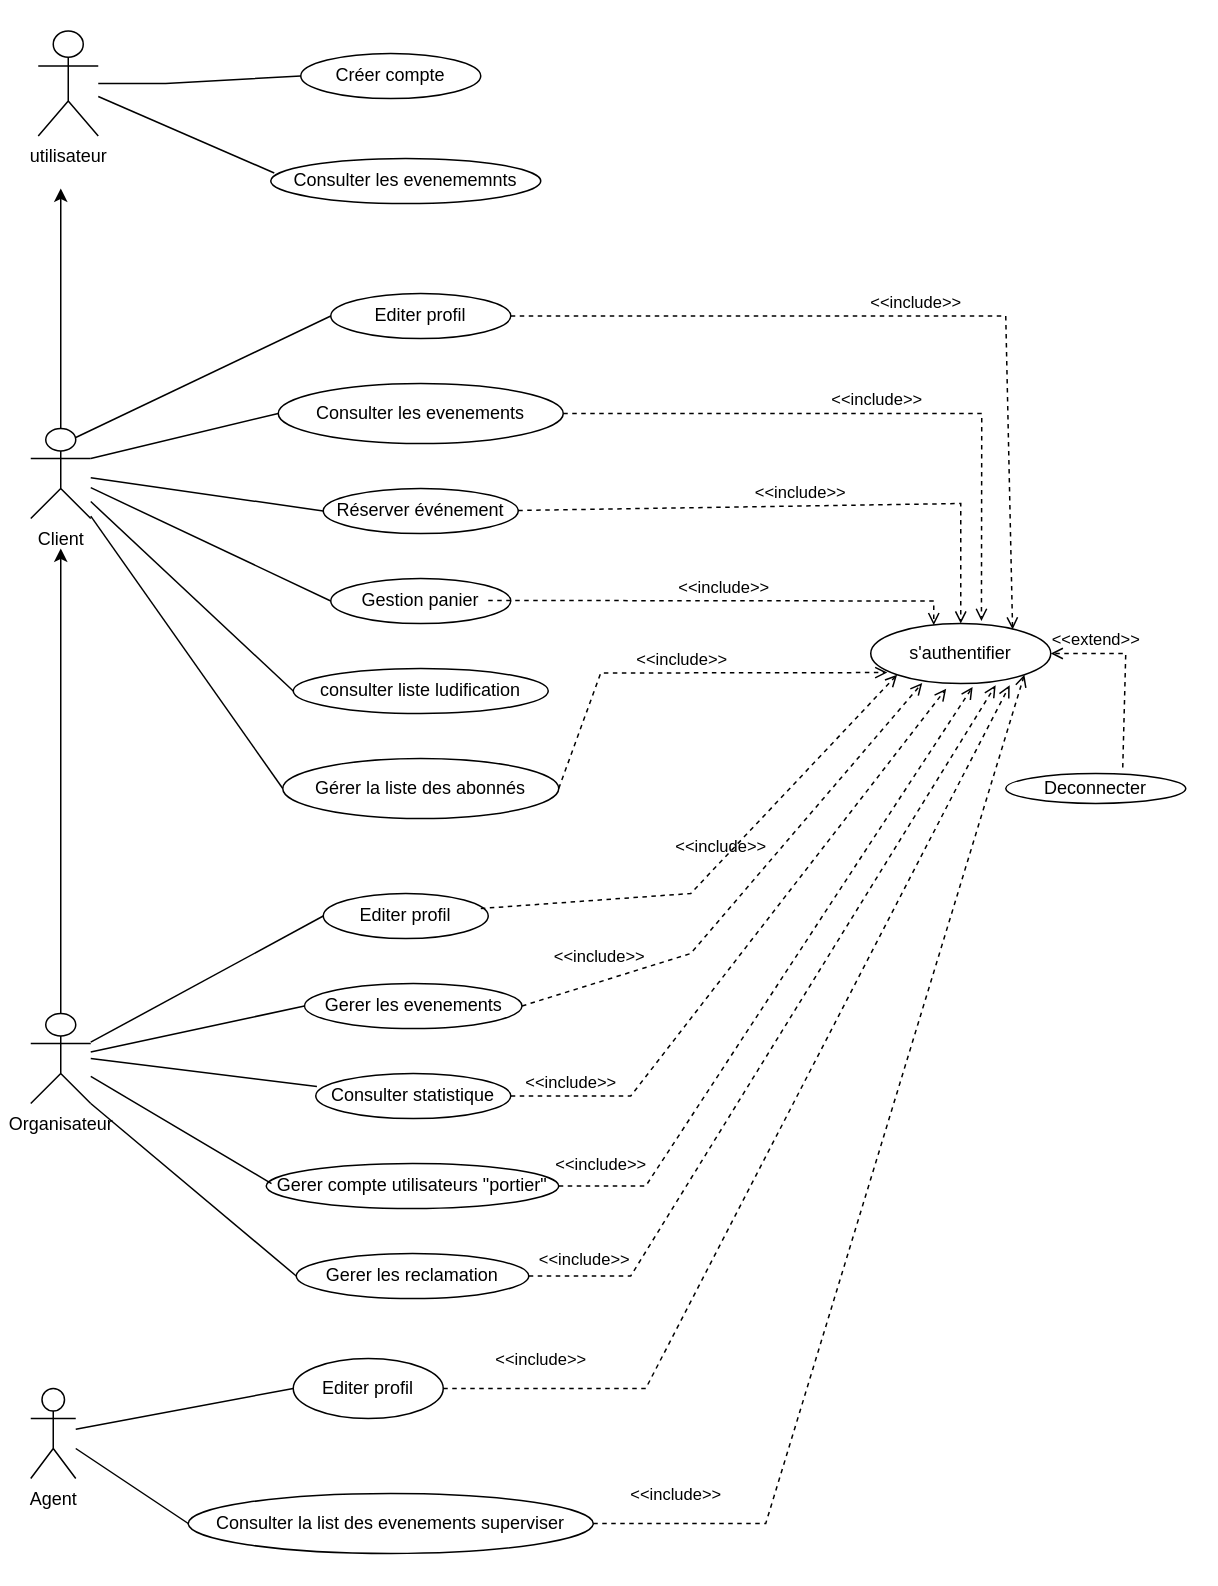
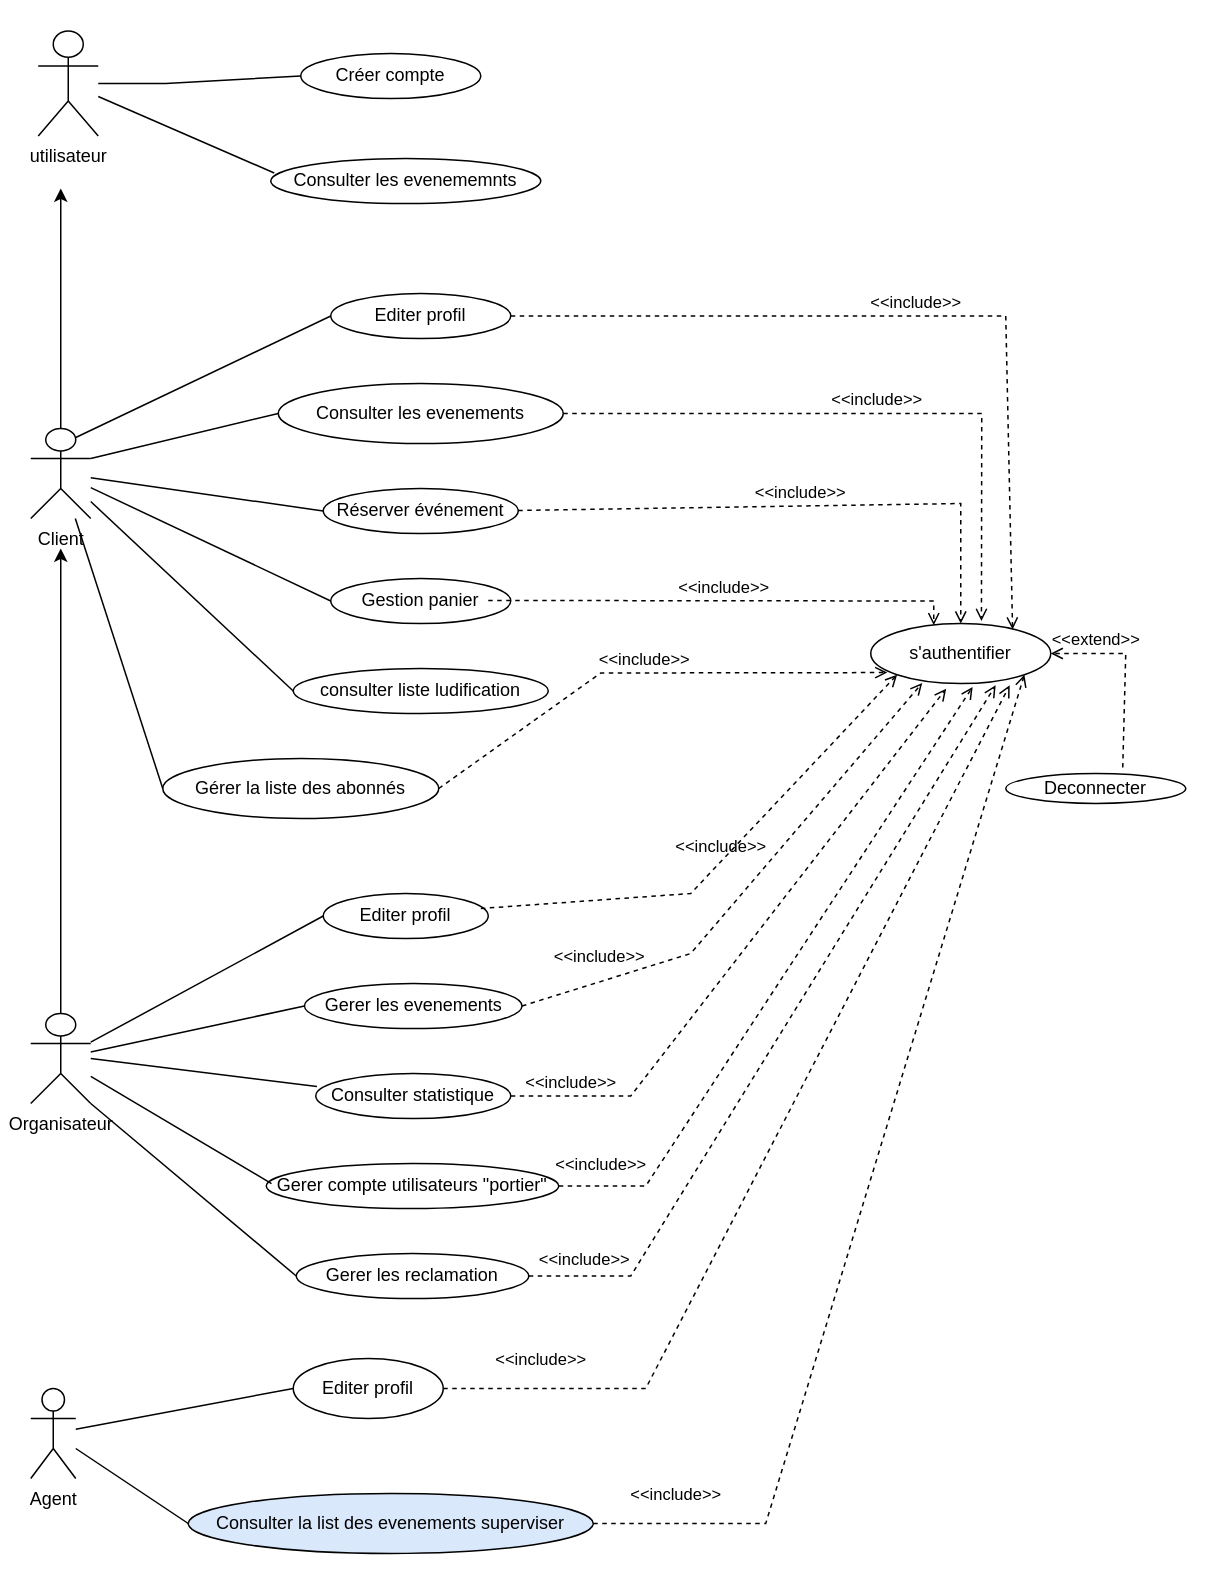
  <mxCell id="0" />
  <mxCell id="1" parent="0" />
  <mxCell id="2" value="utilisateur" style="shape=umlActor;verticalLabelPosition=bottom;verticalAlign=top;html=1;outlineConnect=0;" vertex="1" parent="1"><mxGeometry x="25" y="20" width="40" height="70" as="geometry" /></mxCell>
  <mxCell id="3" value="Créer compte" style="ellipse;whiteSpace=wrap;html=1;" vertex="1" parent="1"><mxGeometry x="200" y="35" width="120" height="30" as="geometry" /></mxCell>
  <mxCell id="4" value="Consulter les evenememnts" style="ellipse;whiteSpace=wrap;html=1;" vertex="1" parent="1"><mxGeometry x="180" y="105" width="180" height="30" as="geometry" /></mxCell>
  <mxCell id="5" value="" style="endArrow=none;html=1;rounded=0;entryX=0;entryY=0.5;entryDx=0;entryDy=0;" edge="1" parent="1" source="2" target="3"><mxGeometry width="50" height="50" relative="1" as="geometry"><mxPoint x="80" y="95" as="sourcePoint" /><mxPoint x="130" y="45" as="targetPoint" /><Array as="points"><mxPoint x="110" y="55" /></Array></mxGeometry></mxCell>
  <mxCell id="6" value="" style="endArrow=none;html=1;rounded=0;entryX=0.013;entryY=0.322;entryDx=0;entryDy=0;entryPerimeter=0;" edge="1" parent="1" source="2" target="4"><mxGeometry width="50" height="50" relative="1" as="geometry"><mxPoint x="100" y="115" as="sourcePoint" /><mxPoint x="150" y="65" as="targetPoint" /></mxGeometry></mxCell>
  <mxCell id="7" style="edgeStyle=orthogonalEdgeStyle;rounded=0;orthogonalLoop=1;jettySize=auto;html=1;" edge="1" parent="1" source="8"><mxGeometry relative="1" as="geometry"><mxPoint x="40" y="125" as="targetPoint" /></mxGeometry></mxCell>
  <mxCell id="8" value="Client" style="shape=umlActor;verticalLabelPosition=bottom;verticalAlign=top;html=1;outlineConnect=0;" vertex="1" parent="1"><mxGeometry x="20" y="285" width="40" height="60" as="geometry" /></mxCell>
  <mxCell id="9" value="Editer profil" style="ellipse;whiteSpace=wrap;html=1;" vertex="1" parent="1"><mxGeometry x="220" y="195" width="120" height="30" as="geometry" /></mxCell>
  <mxCell id="10" value="Gestion panier" style="ellipse;whiteSpace=wrap;html=1;" vertex="1" parent="1"><mxGeometry x="220" y="385" width="120" height="30" as="geometry" /></mxCell>
  <mxCell id="11" value="Réserver événement" style="ellipse;whiteSpace=wrap;html=1;" vertex="1" parent="1"><mxGeometry x="215" y="325" width="130" height="30" as="geometry" /></mxCell>
  <mxCell id="12" value="consulter liste ludification" style="ellipse;whiteSpace=wrap;html=1;" vertex="1" parent="1"><mxGeometry x="195" y="445" width="170" height="30" as="geometry" /></mxCell>
  <mxCell id="13" value="Consulter les evenements" style="ellipse;whiteSpace=wrap;html=1;" vertex="1" parent="1"><mxGeometry x="185" y="255" width="190" height="40" as="geometry" /></mxCell>
- <mxCell id="14" value="Gérer la liste des abonnés" style="ellipse;whiteSpace=wrap;html=1;" vertex="1" parent="1"><mxGeometry x="188" y="505" width="184" height="40" as="geometry" /></mxCell>
+ <mxCell id="14" value="Gérer la liste des abonnés" style="ellipse;whiteSpace=wrap;html=1;" vertex="1" parent="1"><mxGeometry x="108" y="505" width="184" height="40" as="geometry" /></mxCell>
  <mxCell id="15" style="edgeStyle=orthogonalEdgeStyle;rounded=0;orthogonalLoop=1;jettySize=auto;html=1;exitX=0.5;exitY=1;exitDx=0;exitDy=0;" edge="1" parent="1" source="10" target="10"><mxGeometry relative="1" as="geometry" /></mxCell>
  <mxCell id="16" value="" style="endArrow=none;html=1;rounded=0;entryX=0;entryY=0.5;entryDx=0;entryDy=0;exitX=0.75;exitY=0.1;exitDx=0;exitDy=0;exitPerimeter=0;" edge="1" parent="1" source="8" target="9"><mxGeometry width="50" height="50" relative="1" as="geometry"><mxPoint x="60" y="285" as="sourcePoint" /><mxPoint x="110" y="235" as="targetPoint" /></mxGeometry></mxCell>
  <mxCell id="17" value="" style="endArrow=none;html=1;rounded=0;entryX=0;entryY=0.5;entryDx=0;entryDy=0;" edge="1" parent="1" source="8" target="11"><mxGeometry width="50" height="50" relative="1" as="geometry"><mxPoint x="110" y="355" as="sourcePoint" /><mxPoint x="160" y="305" as="targetPoint" /></mxGeometry></mxCell>
  <mxCell id="18" value="" style="endArrow=none;html=1;rounded=0;entryX=0;entryY=0.5;entryDx=0;entryDy=0;exitX=1;exitY=0.333;exitDx=0;exitDy=0;exitPerimeter=0;" edge="1" parent="1" source="8" target="13"><mxGeometry width="50" height="50" relative="1" as="geometry"><mxPoint x="100" y="340" as="sourcePoint" /><mxPoint x="150" y="290" as="targetPoint" /></mxGeometry></mxCell>
  <mxCell id="19" value="" style="endArrow=none;html=1;rounded=0;entryX=0;entryY=0.5;entryDx=0;entryDy=0;" edge="1" parent="1" source="8" target="10"><mxGeometry width="50" height="50" relative="1" as="geometry"><mxPoint x="110" y="355" as="sourcePoint" /><mxPoint x="160" y="305" as="targetPoint" /></mxGeometry></mxCell>
  <mxCell id="20" value="" style="endArrow=none;html=1;rounded=0;entryX=0;entryY=0.5;entryDx=0;entryDy=0;" edge="1" parent="1" source="8" target="12"><mxGeometry width="50" height="50" relative="1" as="geometry"><mxPoint x="110" y="355" as="sourcePoint" /><mxPoint x="160" y="305" as="targetPoint" /></mxGeometry></mxCell>
  <mxCell id="21" value="" style="endArrow=none;html=1;rounded=0;entryX=0;entryY=0.5;entryDx=0;entryDy=0;" edge="1" parent="1" source="8" target="14"><mxGeometry width="50" height="50" relative="1" as="geometry"><mxPoint x="110" y="355" as="sourcePoint" /><mxPoint x="160" y="305" as="targetPoint" /></mxGeometry></mxCell>
  <mxCell id="22" style="edgeStyle=orthogonalEdgeStyle;rounded=0;orthogonalLoop=1;jettySize=auto;html=1;exitX=0.5;exitY=0;exitDx=0;exitDy=0;exitPerimeter=0;" edge="1" parent="1" source="23"><mxGeometry relative="1" as="geometry"><mxPoint x="40" y="365" as="targetPoint" /></mxGeometry></mxCell>
  <mxCell id="23" value="&lt;div&gt;Organisateur&lt;/div&gt;&lt;div&gt;&lt;br&gt;&lt;/div&gt;" style="shape=umlActor;verticalLabelPosition=bottom;verticalAlign=top;html=1;outlineConnect=0;" vertex="1" parent="1"><mxGeometry x="20" y="675" width="40" height="60" as="geometry" /></mxCell>
  <mxCell id="24" value="Editer profil" style="ellipse;whiteSpace=wrap;html=1;" vertex="1" parent="1"><mxGeometry x="215" y="595" width="110" height="30" as="geometry" /></mxCell>
  <mxCell id="25" value="Gerer les evenements" style="ellipse;whiteSpace=wrap;html=1;" vertex="1" parent="1"><mxGeometry x="202.5" y="655" width="145" height="30" as="geometry" /></mxCell>
  <mxCell id="26" value="Consulter statistique" style="ellipse;whiteSpace=wrap;html=1;" vertex="1" parent="1"><mxGeometry x="210" y="715" width="130" height="30" as="geometry" /></mxCell>
  <mxCell id="27" value="Gerer compte utilisateurs &quot;portier&quot;" style="ellipse;whiteSpace=wrap;html=1;" vertex="1" parent="1"><mxGeometry x="177" y="775" width="195" height="30" as="geometry" /></mxCell>
  <mxCell id="28" value="Gerer les reclamation" style="ellipse;whiteSpace=wrap;html=1;" vertex="1" parent="1"><mxGeometry x="197" y="835" width="155" height="30" as="geometry" /></mxCell>
  <mxCell id="29" value="" style="endArrow=none;html=1;rounded=0;entryX=0.006;entryY=0.291;entryDx=0;entryDy=0;entryPerimeter=0;" edge="1" parent="1" target="26"><mxGeometry width="50" height="50" relative="1" as="geometry"><mxPoint x="60" y="705" as="sourcePoint" /><mxPoint x="202.5" y="715" as="targetPoint" /></mxGeometry></mxCell>
  <mxCell id="30" value="" style="endArrow=none;html=1;rounded=0;entryX=0;entryY=0.5;entryDx=0;entryDy=0;" edge="1" parent="1" source="23" target="25"><mxGeometry width="50" height="50" relative="1" as="geometry"><mxPoint x="138" y="725" as="sourcePoint" /><mxPoint x="188" y="675" as="targetPoint" /></mxGeometry></mxCell>
  <mxCell id="31" value="" style="endArrow=none;html=1;rounded=0;entryX=0;entryY=0.5;entryDx=0;entryDy=0;" edge="1" parent="1" source="23" target="24"><mxGeometry width="50" height="50" relative="1" as="geometry"><mxPoint x="135" y="665" as="sourcePoint" /><mxPoint x="185" y="615" as="targetPoint" /></mxGeometry></mxCell>
  <mxCell id="32" value="" style="endArrow=none;html=1;rounded=0;entryX=0.018;entryY=0.445;entryDx=0;entryDy=0;entryPerimeter=0;" edge="1" parent="1" source="23" target="27"><mxGeometry width="50" height="50" relative="1" as="geometry"><mxPoint x="60" y="725" as="sourcePoint" /><mxPoint x="260" y="665" as="targetPoint" /></mxGeometry></mxCell>
  <mxCell id="33" value="" style="endArrow=none;html=1;rounded=0;exitX=1;exitY=1;exitDx=0;exitDy=0;exitPerimeter=0;entryX=0;entryY=0.5;entryDx=0;entryDy=0;" edge="1" parent="1" source="23" target="28"><mxGeometry width="50" height="50" relative="1" as="geometry"><mxPoint x="260" y="835" as="sourcePoint" /><mxPoint x="310" y="785" as="targetPoint" /></mxGeometry></mxCell>
  <mxCell id="34" value="Agent" style="shape=umlActor;verticalLabelPosition=bottom;verticalAlign=top;html=1;outlineConnect=0;" vertex="1" parent="1"><mxGeometry x="20" y="925" width="30" height="60" as="geometry" /></mxCell>
  <mxCell id="35" value="Editer profil" style="ellipse;whiteSpace=wrap;html=1;" vertex="1" parent="1"><mxGeometry x="195" y="905" width="100" height="40" as="geometry" /></mxCell>
- <mxCell id="36" value="Consulter la list des evenements superviser" style="ellipse;whiteSpace=wrap;html=1;" vertex="1" parent="1"><mxGeometry x="125" y="995" width="270" height="40" as="geometry" /></mxCell>
+ <mxCell id="36" value="Consulter la list des evenements superviser" style="ellipse;whiteSpace=wrap;html=1;fillColor=#dae8fc;" vertex="1" parent="1"><mxGeometry x="125" y="995" width="270" height="40" as="geometry" /></mxCell>
  <mxCell id="37" value="" style="endArrow=none;html=1;rounded=0;entryX=0;entryY=0.5;entryDx=0;entryDy=0;" edge="1" parent="1" source="34" target="36"><mxGeometry width="50" height="50" relative="1" as="geometry"><mxPoint x="220" y="1035" as="sourcePoint" /><mxPoint x="270" y="985" as="targetPoint" /></mxGeometry></mxCell>
  <mxCell id="38" value="" style="endArrow=none;html=1;rounded=0;entryX=0;entryY=0.5;entryDx=0;entryDy=0;" edge="1" parent="1" source="34" target="35"><mxGeometry width="50" height="50" relative="1" as="geometry"><mxPoint x="100" y="965" as="sourcePoint" /><mxPoint x="150" y="915" as="targetPoint" /></mxGeometry></mxCell>
  <mxCell id="39" value="s'authentifier" style="ellipse;whiteSpace=wrap;html=1;" vertex="1" parent="1"><mxGeometry x="580" y="415" width="120" height="40" as="geometry" /></mxCell>
  <mxCell id="40" value="&amp;lt;&amp;lt;include&amp;gt;&amp;gt;" style="html=1;verticalAlign=bottom;labelBackgroundColor=none;endArrow=open;endFill=0;dashed=1;rounded=0;exitX=1;exitY=0.5;exitDx=0;exitDy=0;entryX=0.788;entryY=0.1;entryDx=0;entryDy=0;entryPerimeter=0;" edge="1" parent="1" source="9" target="39"><mxGeometry width="160" relative="1" as="geometry"><mxPoint x="390" y="255" as="sourcePoint" /><mxPoint x="550" y="255" as="targetPoint" /><Array as="points"><mxPoint x="670" y="210" /></Array></mxGeometry></mxCell>
  <mxCell id="41" value="&amp;lt;&amp;lt;include&amp;gt;&amp;gt;" style="html=1;verticalAlign=bottom;labelBackgroundColor=none;endArrow=open;endFill=0;dashed=1;rounded=0;entryX=0.5;entryY=0;entryDx=0;entryDy=0;" edge="1" parent="1" target="39"><mxGeometry width="160" relative="1" as="geometry"><mxPoint x="345" y="339.64" as="sourcePoint" /><mxPoint x="505" y="339.64" as="targetPoint" /><Array as="points"><mxPoint x="640" y="335" /></Array></mxGeometry></mxCell>
  <mxCell id="42" value="&amp;lt;&amp;lt;include&amp;gt;&amp;gt;" style="html=1;verticalAlign=bottom;labelBackgroundColor=none;endArrow=open;endFill=0;dashed=1;rounded=0;exitX=1;exitY=0.5;exitDx=0;exitDy=0;entryX=0.615;entryY=-0.043;entryDx=0;entryDy=0;entryPerimeter=0;" edge="1" parent="1" source="13" target="39"><mxGeometry width="160" relative="1" as="geometry"><mxPoint x="384" y="295" as="sourcePoint" /><mxPoint x="544" y="295" as="targetPoint" /><Array as="points"><mxPoint x="654" y="275" /></Array></mxGeometry></mxCell>
  <mxCell id="43" value="&amp;lt;&amp;lt;include&amp;gt;&amp;gt;" style="html=1;verticalAlign=bottom;labelBackgroundColor=none;endArrow=open;endFill=0;dashed=1;rounded=0;entryX=0.35;entryY=0.028;entryDx=0;entryDy=0;entryPerimeter=0;" edge="1" parent="1" target="39"><mxGeometry width="160" relative="1" as="geometry"><mxPoint x="325" y="399.64" as="sourcePoint" /><mxPoint x="610" y="395" as="targetPoint" /><Array as="points"><mxPoint x="622" y="400" /></Array></mxGeometry></mxCell>
  <mxCell id="44" value="&amp;lt;&amp;lt;include&amp;gt;&amp;gt;" style="html=1;verticalAlign=bottom;labelBackgroundColor=none;endArrow=open;endFill=0;dashed=1;rounded=0;exitX=1;exitY=0.5;exitDx=0;exitDy=0;entryX=0.092;entryY=0.818;entryDx=0;entryDy=0;entryPerimeter=0;" edge="1" parent="1" source="14" target="39"><mxGeometry width="160" relative="1" as="geometry"><mxPoint x="330" y="485" as="sourcePoint" /><mxPoint x="490" y="485" as="targetPoint" /><Array as="points"><mxPoint x="400" y="448" /></Array></mxGeometry></mxCell>
  <mxCell id="45" value="&amp;lt;&amp;lt;include&amp;gt;&amp;gt;" style="html=1;verticalAlign=bottom;labelBackgroundColor=none;endArrow=open;endFill=0;dashed=1;rounded=0;exitX=0.955;exitY=0.333;exitDx=0;exitDy=0;exitPerimeter=0;entryX=0;entryY=1;entryDx=0;entryDy=0;" edge="1" parent="1" source="24" target="39"><mxGeometry width="160" relative="1" as="geometry"><mxPoint x="325" y="609.33" as="sourcePoint" /><mxPoint x="485" y="609.33" as="targetPoint" /><Array as="points"><mxPoint x="460" y="595" /></Array></mxGeometry></mxCell>
  <mxCell id="46" value="&amp;lt;&amp;lt;include&amp;gt;&amp;gt;" style="html=1;verticalAlign=bottom;labelBackgroundColor=none;endArrow=open;endFill=0;dashed=1;rounded=0;exitX=1;exitY=0.5;exitDx=0;exitDy=0;entryX=0.286;entryY=0.992;entryDx=0;entryDy=0;entryPerimeter=0;" edge="1" parent="1" source="25" target="39"><mxGeometry x="-0.684" y="8" width="160" relative="1" as="geometry"><mxPoint x="490" y="625" as="sourcePoint" /><mxPoint x="650" y="625" as="targetPoint" /><Array as="points"><mxPoint x="460" y="635" /></Array><mxPoint as="offset" /></mxGeometry></mxCell>
  <mxCell id="47" value="&amp;lt;&amp;lt;include&amp;gt;&amp;gt;" style="html=1;verticalAlign=bottom;labelBackgroundColor=none;endArrow=open;endFill=0;dashed=1;rounded=0;exitX=1;exitY=0.5;exitDx=0;exitDy=0;entryX=0.419;entryY=1.087;entryDx=0;entryDy=0;entryPerimeter=0;" edge="1" parent="1" source="26" target="39"><mxGeometry x="-0.811" width="160" relative="1" as="geometry"><mxPoint x="490" y="704.41" as="sourcePoint" /><mxPoint x="660" y="465" as="targetPoint" /><Array as="points"><mxPoint x="420" y="730" /></Array><mxPoint as="offset" /></mxGeometry></mxCell>
  <mxCell id="48" value="&amp;lt;&amp;lt;include&amp;gt;&amp;gt;" style="html=1;verticalAlign=bottom;labelBackgroundColor=none;endArrow=open;endFill=0;dashed=1;rounded=0;exitX=1;exitY=0.5;exitDx=0;exitDy=0;entryX=0.566;entryY=1.057;entryDx=0;entryDy=0;entryPerimeter=0;" edge="1" parent="1" source="27" target="39"><mxGeometry x="-0.876" y="5" width="160" relative="1" as="geometry"><mxPoint x="410" y="789.41" as="sourcePoint" /><mxPoint x="650" y="465" as="targetPoint" /><Array as="points"><mxPoint x="430" y="790" /></Array><mxPoint as="offset" /></mxGeometry></mxCell>
  <mxCell id="49" value="&amp;lt;&amp;lt;include&amp;gt;&amp;gt;" style="html=1;verticalAlign=bottom;labelBackgroundColor=none;endArrow=open;endFill=0;dashed=1;rounded=0;exitX=1;exitY=0.5;exitDx=0;exitDy=0;entryX=1;entryY=1;entryDx=0;entryDy=0;" edge="1" parent="1" source="36" target="39"><mxGeometry x="-0.844" y="10" width="160" relative="1" as="geometry"><mxPoint x="430" y="1025" as="sourcePoint" /><mxPoint x="590" y="1025" as="targetPoint" /><Array as="points"><mxPoint x="510" y="1015" /></Array><mxPoint as="offset" /></mxGeometry></mxCell>
  <mxCell id="50" value="&amp;lt;&amp;lt;include&amp;gt;&amp;gt;" style="html=1;verticalAlign=bottom;labelBackgroundColor=none;endArrow=open;endFill=0;dashed=1;rounded=0;entryX=0.772;entryY=1.028;entryDx=0;entryDy=0;entryPerimeter=0;" edge="1" parent="1" target="39"><mxGeometry x="-0.804" y="10" width="160" relative="1" as="geometry"><mxPoint x="295" y="925" as="sourcePoint" /><mxPoint x="455" y="925" as="targetPoint" /><Array as="points"><mxPoint x="430" y="925" /></Array><mxPoint as="offset" /></mxGeometry></mxCell>
  <mxCell id="51" value="&amp;lt;&amp;lt;include&amp;gt;&amp;gt;" style="html=1;verticalAlign=bottom;labelBackgroundColor=none;endArrow=open;endFill=0;dashed=1;rounded=0;exitX=1;exitY=0.5;exitDx=0;exitDy=0;entryX=0.694;entryY=1.028;entryDx=0;entryDy=0;entryPerimeter=0;" edge="1" parent="1" source="28" target="39"><mxGeometry x="-0.855" y="2" width="160" relative="1" as="geometry"><mxPoint x="375" y="849.41" as="sourcePoint" /><mxPoint x="535" y="849.41" as="targetPoint" /><Array as="points"><mxPoint x="420" y="850" /></Array><mxPoint x="-1" as="offset" /></mxGeometry></mxCell>
  <mxCell id="52" value="Deconnecter" style="ellipse;whiteSpace=wrap;html=1;" vertex="1" parent="1"><mxGeometry x="670" y="515" width="120" height="20" as="geometry" /></mxCell>
  <mxCell id="53" value="&amp;lt;&amp;lt;extend&amp;gt;&amp;gt;" style="html=1;verticalAlign=bottom;labelBackgroundColor=none;endArrow=open;endFill=0;dashed=1;rounded=0;entryX=1;entryY=0.5;entryDx=0;entryDy=0;exitX=0.65;exitY=-0.2;exitDx=0;exitDy=0;exitPerimeter=0;" edge="1" parent="1" source="52" target="39"><mxGeometry x="0.524" width="160" relative="1" as="geometry"><mxPoint x="680" y="505" as="sourcePoint" /><mxPoint x="840" y="505" as="targetPoint" /><Array as="points"><mxPoint x="750" y="435" /></Array><mxPoint as="offset" /></mxGeometry></mxCell>
